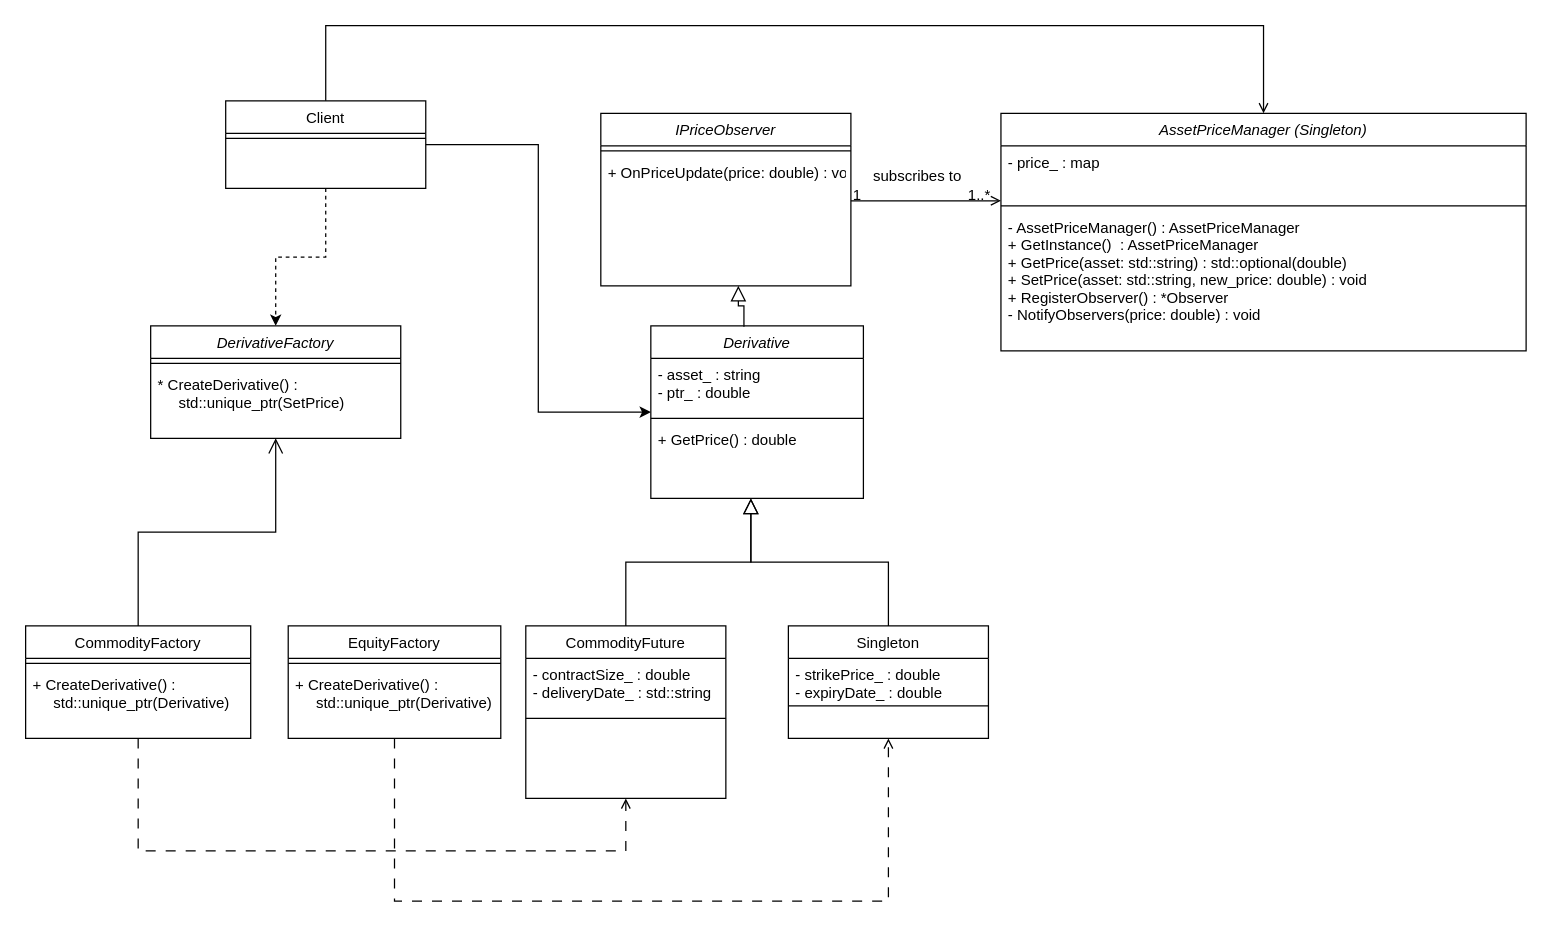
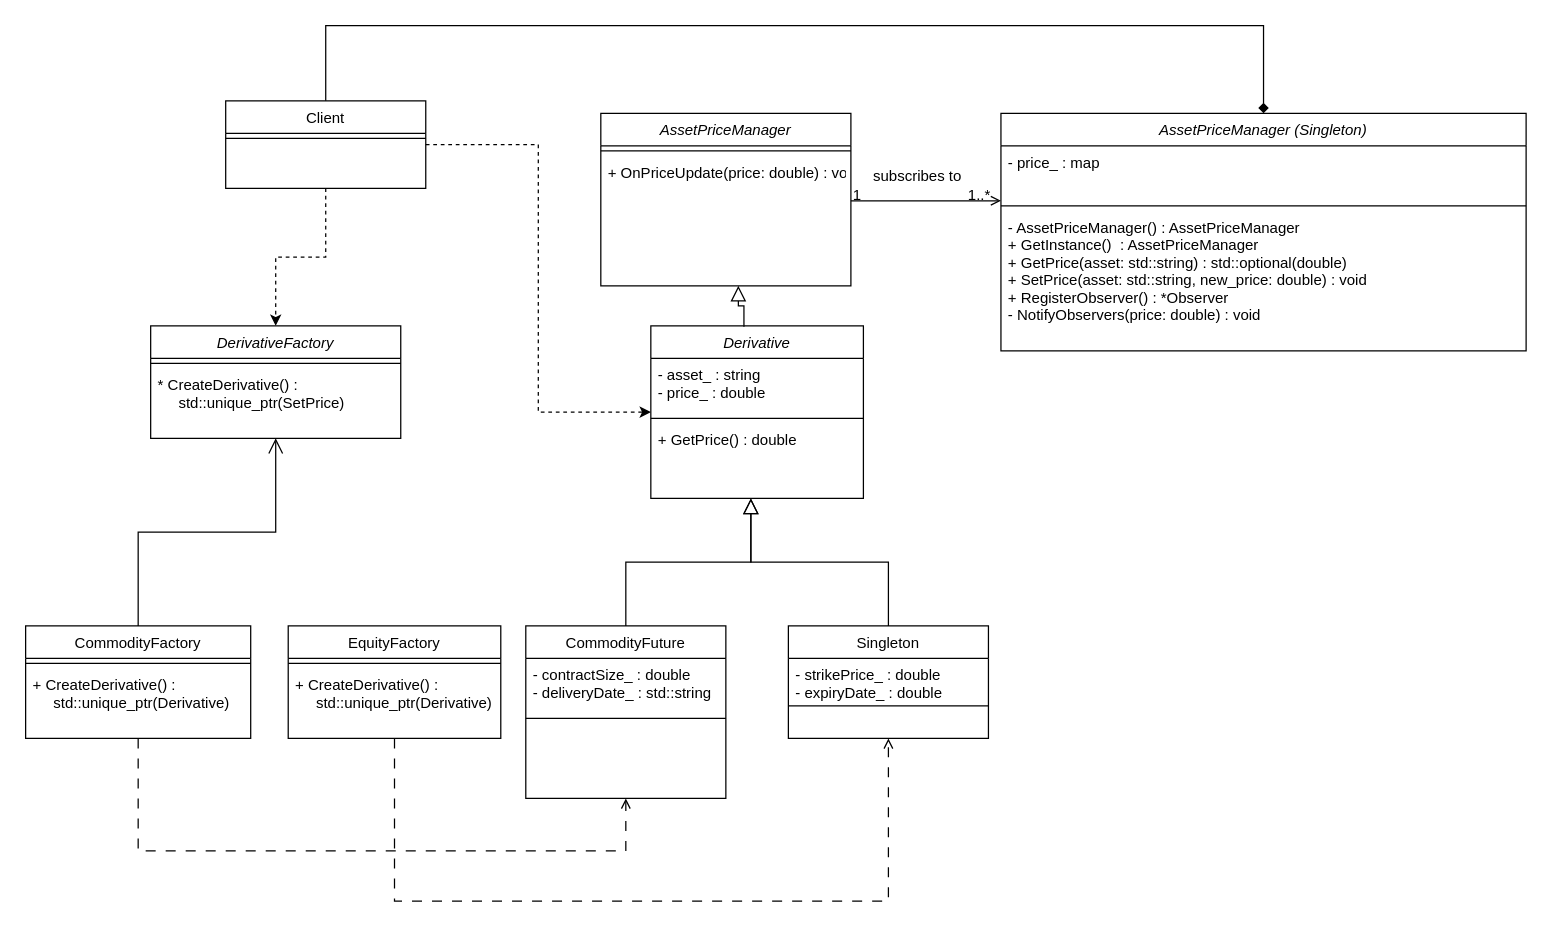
  <mxCell id="0" />
  <mxCell id="1" parent="0" />
  <mxCell id="2" value="Derivative&#10;" style="swimlane;fontStyle=2;align=center;verticalAlign=top;childLayout=stackLayout;horizontal=1;startSize=26;horizontalStack=0;resizeParent=1;resizeLast=0;collapsible=1;marginBottom=0;rounded=0;shadow=0;strokeWidth=1;" parent="1" vertex="1"><mxGeometry x="520" y="260" width="170" height="138" as="geometry"><mxRectangle x="230" y="140" width="160" height="26" as="alternateBounds" /></mxGeometry></mxCell>
- <mxCell id="3" value="- asset_ : string &#10;- ptr_ : double" style="text;align=left;verticalAlign=top;spacingLeft=4;spacingRight=4;overflow=hidden;rotatable=0;points=[[0,0.5],[1,0.5]];portConstraint=eastwest;" parent="2" vertex="1"><mxGeometry y="26" width="170" height="44" as="geometry" /></mxCell>
+ <mxCell id="3" value="- asset_ : string &#10;- price_ : double" style="text;align=left;verticalAlign=top;spacingLeft=4;spacingRight=4;overflow=hidden;rotatable=0;points=[[0,0.5],[1,0.5]];portConstraint=eastwest;" parent="2" vertex="1"><mxGeometry y="26" width="170" height="44" as="geometry" /></mxCell>
  <mxCell id="4" value="" style="line;html=1;strokeWidth=1;align=left;verticalAlign=middle;spacingTop=-1;spacingLeft=3;spacingRight=3;rotatable=0;labelPosition=right;points=[];portConstraint=eastwest;" parent="2" vertex="1"><mxGeometry y="70" width="170" height="8" as="geometry" /></mxCell>
  <mxCell id="5" value="+ GetPrice() : double" style="text;align=left;verticalAlign=top;spacingLeft=4;spacingRight=4;overflow=hidden;rotatable=0;points=[[0,0.5],[1,0.5]];portConstraint=eastwest;" parent="2" vertex="1"><mxGeometry y="78" width="170" height="44" as="geometry" /></mxCell>
  <mxCell id="6" value="CommodityFuture" style="swimlane;fontStyle=0;align=center;verticalAlign=top;childLayout=stackLayout;horizontal=1;startSize=26;horizontalStack=0;resizeParent=1;resizeLast=0;collapsible=1;marginBottom=0;rounded=0;shadow=0;strokeWidth=1;" parent="1" vertex="1"><mxGeometry x="420" y="500" width="160" height="138" as="geometry"><mxRectangle x="130" y="380" width="160" height="26" as="alternateBounds" /></mxGeometry></mxCell>
  <mxCell id="7" value="- contractSize_ : double&#10;- deliveryDate_ : std::string" style="text;align=left;verticalAlign=top;spacingLeft=4;spacingRight=4;overflow=hidden;rotatable=0;points=[[0,0.5],[1,0.5]];portConstraint=eastwest;" parent="6" vertex="1"><mxGeometry y="26" width="160" height="44" as="geometry" /></mxCell>
  <mxCell id="8" value="" style="line;html=1;strokeWidth=1;align=left;verticalAlign=middle;spacingTop=-1;spacingLeft=3;spacingRight=3;rotatable=0;labelPosition=right;points=[];portConstraint=eastwest;" parent="6" vertex="1"><mxGeometry y="70" width="160" height="8" as="geometry" /></mxCell>
  <mxCell id="9" value="" style="endArrow=block;endSize=10;endFill=0;shadow=0;strokeWidth=1;rounded=0;curved=0;edgeStyle=elbowEdgeStyle;elbow=vertical;" parent="1" source="6" edge="1"><mxGeometry x="0.002" width="160" relative="1" as="geometry"><mxPoint x="500" y="343" as="sourcePoint" /><mxPoint x="600" y="398" as="targetPoint" /><mxPoint as="offset" /></mxGeometry></mxCell>
  <mxCell id="10" value="Singleton" style="swimlane;fontStyle=0;align=center;verticalAlign=top;childLayout=stackLayout;horizontal=1;startSize=26;horizontalStack=0;resizeParent=1;resizeLast=0;collapsible=1;marginBottom=0;rounded=0;shadow=0;strokeWidth=1;" parent="1" vertex="1"><mxGeometry x="630" y="500" width="160" height="90" as="geometry"><mxRectangle x="340" y="380" width="170" height="26" as="alternateBounds" /></mxGeometry></mxCell>
  <mxCell id="11" value="- strikePrice_ : double&#10;- expiryDate_ : double" style="text;align=left;verticalAlign=top;spacingLeft=4;spacingRight=4;overflow=hidden;rotatable=0;points=[[0,0.5],[1,0.5]];portConstraint=eastwest;" parent="10" vertex="1"><mxGeometry y="26" width="160" height="34" as="geometry" /></mxCell>
  <mxCell id="12" value="" style="line;html=1;strokeWidth=1;align=left;verticalAlign=middle;spacingTop=-1;spacingLeft=3;spacingRight=3;rotatable=0;labelPosition=right;points=[];portConstraint=eastwest;" parent="10" vertex="1"><mxGeometry y="60" width="160" height="8" as="geometry" /></mxCell>
  <mxCell id="13" value="" style="endArrow=block;endSize=10;endFill=0;shadow=0;strokeWidth=1;rounded=0;curved=0;edgeStyle=elbowEdgeStyle;elbow=vertical;" parent="1" source="10" edge="1"><mxGeometry width="160" relative="1" as="geometry"><mxPoint x="510" y="513" as="sourcePoint" /><mxPoint x="600" y="398" as="targetPoint" /></mxGeometry></mxCell>
- <mxCell id="14" value="IPriceObserver" style="swimlane;fontStyle=2;align=center;verticalAlign=top;childLayout=stackLayout;horizontal=1;startSize=26;horizontalStack=0;resizeParent=1;resizeLast=0;collapsible=1;marginBottom=0;rounded=0;shadow=0;strokeWidth=1;" parent="1" vertex="1"><mxGeometry x="480" y="90" width="200" height="138" as="geometry"><mxRectangle x="230" y="140" width="160" height="26" as="alternateBounds" /></mxGeometry></mxCell>
+ <mxCell id="14" value="AssetPriceManager" style="swimlane;fontStyle=2;align=center;verticalAlign=top;childLayout=stackLayout;horizontal=1;startSize=26;horizontalStack=0;resizeParent=1;resizeLast=0;collapsible=1;marginBottom=0;rounded=0;shadow=0;strokeWidth=1;" parent="1" vertex="1"><mxGeometry x="480" y="90" width="200" height="138" as="geometry"><mxRectangle x="230" y="140" width="160" height="26" as="alternateBounds" /></mxGeometry></mxCell>
  <mxCell id="15" value="" style="line;html=1;strokeWidth=1;align=left;verticalAlign=middle;spacingTop=-1;spacingLeft=3;spacingRight=3;rotatable=0;labelPosition=right;points=[];portConstraint=eastwest;" parent="14" vertex="1"><mxGeometry y="26" width="200" height="8" as="geometry" /></mxCell>
  <mxCell id="16" value="+ OnPriceUpdate(price: double) : void" style="text;align=left;verticalAlign=top;spacingLeft=4;spacingRight=4;overflow=hidden;rotatable=0;points=[[0,0.5],[1,0.5]];portConstraint=eastwest;" parent="14" vertex="1"><mxGeometry y="34" width="200" height="44" as="geometry" /></mxCell>
  <mxCell id="17" value="AssetPriceManager (Singleton)" style="swimlane;fontStyle=2;align=center;verticalAlign=top;childLayout=stackLayout;horizontal=1;startSize=26;horizontalStack=0;resizeParent=1;resizeLast=0;collapsible=1;marginBottom=0;rounded=0;shadow=0;strokeWidth=1;" parent="1" vertex="1"><mxGeometry x="800" y="90" width="420" height="190" as="geometry"><mxRectangle x="230" y="140" width="160" height="26" as="alternateBounds" /></mxGeometry></mxCell>
  <mxCell id="18" value="- price_ : map" style="text;align=left;verticalAlign=top;spacingLeft=4;spacingRight=4;overflow=hidden;rotatable=0;points=[[0,0.5],[1,0.5]];portConstraint=eastwest;" parent="17" vertex="1"><mxGeometry y="26" width="420" height="44" as="geometry" /></mxCell>
  <mxCell id="19" value="" style="line;html=1;strokeWidth=1;align=left;verticalAlign=middle;spacingTop=-1;spacingLeft=3;spacingRight=3;rotatable=0;labelPosition=right;points=[];portConstraint=eastwest;" parent="17" vertex="1"><mxGeometry y="70" width="420" height="8" as="geometry" /></mxCell>
  <mxCell id="20" value="- AssetPriceManager() : AssetPriceManager&#10;+ GetInstance()  : AssetPriceManager&#10;+ GetPrice(asset: std::string) : std::optional(double)&#10;+ SetPrice(asset: std::string, new_price: double) : void&#10;+ RegisterObserver() : *Observer&#10;- NotifyObservers(price: double) : void" style="text;align=left;verticalAlign=top;spacingLeft=4;spacingRight=4;overflow=hidden;rotatable=0;points=[[0,0.5],[1,0.5]];portConstraint=eastwest;" parent="17" vertex="1"><mxGeometry y="78" width="420" height="102" as="geometry" /></mxCell>
  <mxCell id="21" value="DerivativeFactory" style="swimlane;fontStyle=2;align=center;verticalAlign=top;childLayout=stackLayout;horizontal=1;startSize=26;horizontalStack=0;resizeParent=1;resizeLast=0;collapsible=1;marginBottom=0;rounded=0;shadow=0;strokeWidth=1;" parent="1" vertex="1"><mxGeometry x="120" y="260" width="200" height="90" as="geometry"><mxRectangle x="230" y="140" width="160" height="26" as="alternateBounds" /></mxGeometry></mxCell>
  <mxCell id="22" value="" style="line;html=1;strokeWidth=1;align=left;verticalAlign=middle;spacingTop=-1;spacingLeft=3;spacingRight=3;rotatable=0;labelPosition=right;points=[];portConstraint=eastwest;" parent="21" vertex="1"><mxGeometry y="26" width="200" height="8" as="geometry" /></mxCell>
  <mxCell id="23" value="* CreateDerivative() :&#10;     std::unique_ptr(SetPrice)" style="text;align=left;verticalAlign=top;spacingLeft=4;spacingRight=4;overflow=hidden;rotatable=0;points=[[0,0.5],[1,0.5]];portConstraint=eastwest;" parent="21" vertex="1"><mxGeometry y="34" width="200" height="44" as="geometry" /></mxCell>
  <mxCell id="24" value="CommodityFactory" style="swimlane;fontStyle=0;align=center;verticalAlign=top;childLayout=stackLayout;horizontal=1;startSize=26;horizontalStack=0;resizeParent=1;resizeLast=0;collapsible=1;marginBottom=0;rounded=0;shadow=0;strokeWidth=1;" parent="1" vertex="1"><mxGeometry x="20" y="500" width="180" height="90" as="geometry"><mxRectangle x="130" y="380" width="160" height="26" as="alternateBounds" /></mxGeometry></mxCell>
  <mxCell id="25" value="" style="line;html=1;strokeWidth=1;align=left;verticalAlign=middle;spacingTop=-1;spacingLeft=3;spacingRight=3;rotatable=0;labelPosition=right;points=[];portConstraint=eastwest;" parent="24" vertex="1"><mxGeometry y="26" width="180" height="8" as="geometry" /></mxCell>
  <mxCell id="26" value="+ CreateDerivative() :&#10;     std::unique_ptr(Derivative)" style="text;align=left;verticalAlign=top;spacingLeft=4;spacingRight=4;overflow=hidden;rotatable=0;points=[[0,0.5],[1,0.5]];portConstraint=eastwest;" parent="24" vertex="1"><mxGeometry y="34" width="180" height="44" as="geometry" /></mxCell>
  <mxCell id="27" value="" style="endArrow=open;endSize=10;endFill=0;shadow=0;strokeWidth=1;rounded=0;curved=0;edgeStyle=elbowEdgeStyle;elbow=vertical;entryX=0.5;entryY=1;entryDx=0;entryDy=0;" parent="1" source="24" target="21" edge="1"><mxGeometry width="160" relative="1" as="geometry"><mxPoint x="100" y="343" as="sourcePoint" /><mxPoint x="200" y="398" as="targetPoint" /></mxGeometry></mxCell>
  <mxCell id="28" value="EquityFactory" style="swimlane;fontStyle=0;align=center;verticalAlign=top;childLayout=stackLayout;horizontal=1;startSize=26;horizontalStack=0;resizeParent=1;resizeLast=0;collapsible=1;marginBottom=0;rounded=0;shadow=0;strokeWidth=1;" parent="1" vertex="1"><mxGeometry x="230" y="500" width="170" height="90" as="geometry"><mxRectangle x="340" y="380" width="170" height="26" as="alternateBounds" /></mxGeometry></mxCell>
  <mxCell id="29" value="" style="line;html=1;strokeWidth=1;align=left;verticalAlign=middle;spacingTop=-1;spacingLeft=3;spacingRight=3;rotatable=0;labelPosition=right;points=[];portConstraint=eastwest;" parent="28" vertex="1"><mxGeometry y="26" width="170" height="8" as="geometry" /></mxCell>
  <mxCell id="30" value="+ CreateDerivative() :&#10;     std::unique_ptr(Derivative)" style="text;align=left;verticalAlign=top;spacingLeft=4;spacingRight=4;overflow=hidden;rotatable=0;points=[[0,0.5],[1,0.5]];portConstraint=eastwest;" parent="28" vertex="1"><mxGeometry y="34" width="170" height="44" as="geometry" /></mxCell>
  <mxCell id="31" value="" style="endArrow=block;endSize=10;endFill=0;shadow=0;strokeWidth=1;rounded=0;curved=0;edgeStyle=elbowEdgeStyle;elbow=vertical;exitX=0.438;exitY=0.005;exitDx=0;exitDy=0;exitPerimeter=0;" parent="1" source="2" edge="1"><mxGeometry width="160" relative="1" as="geometry"><mxPoint x="700" y="330" as="sourcePoint" /><mxPoint x="590" y="228" as="targetPoint" /></mxGeometry></mxCell>
  <mxCell id="32" value="" style="endArrow=open;shadow=0;strokeWidth=1;rounded=0;curved=0;endFill=1;edgeStyle=elbowEdgeStyle;elbow=vertical;" parent="1" edge="1"><mxGeometry x="0.5" y="41" relative="1" as="geometry"><mxPoint x="680" y="160" as="sourcePoint" /><mxPoint x="800" y="160" as="targetPoint" /><mxPoint x="-40" y="32" as="offset" /><Array as="points"><mxPoint x="750" y="160" /></Array></mxGeometry></mxCell>
  <mxCell id="33" value="1" style="resizable=0;align=left;verticalAlign=bottom;labelBackgroundColor=none;fontSize=12;" parent="32" connectable="0" vertex="1"><mxGeometry x="-1" relative="1" as="geometry"><mxPoint y="4" as="offset" /></mxGeometry></mxCell>
  <mxCell id="34" value="1..*" style="resizable=0;align=right;verticalAlign=bottom;labelBackgroundColor=none;fontSize=12;" parent="32" connectable="0" vertex="1"><mxGeometry x="1" relative="1" as="geometry"><mxPoint x="-7" y="4" as="offset" /></mxGeometry></mxCell>
  <mxCell id="35" value="subscribes to" style="text;html=1;resizable=0;points=[];;align=center;verticalAlign=middle;labelBackgroundColor=none;rounded=0;shadow=0;strokeWidth=1;fontSize=12;" parent="32" vertex="1" connectable="0"><mxGeometry x="0.5" y="49" relative="1" as="geometry"><mxPoint x="-38" y="29" as="offset" /></mxGeometry></mxCell>
  <mxCell id="36" value="" style="endArrow=open;shadow=0;strokeWidth=1;rounded=0;curved=0;endFill=1;edgeStyle=elbowEdgeStyle;elbow=vertical;exitX=0.5;exitY=1;exitDx=0;exitDy=0;entryX=0.5;entryY=1;entryDx=0;entryDy=0;dashed=1;dashPattern=8 8;" parent="1" source="28" target="10" edge="1"><mxGeometry x="0.5" y="41" relative="1" as="geometry"><mxPoint x="700" y="240.25" as="sourcePoint" /><mxPoint x="828" y="240.25" as="targetPoint" /><mxPoint x="-40" y="32" as="offset" /><Array as="points"><mxPoint x="530" y="720" /></Array></mxGeometry></mxCell>
  <mxCell id="37" value="" style="endArrow=open;shadow=0;strokeWidth=1;rounded=0;curved=0;endFill=1;edgeStyle=elbowEdgeStyle;elbow=vertical;exitX=0.5;exitY=1;exitDx=0;exitDy=0;entryX=0.5;entryY=1;entryDx=0;entryDy=0;dashed=1;dashPattern=8 8;" parent="1" source="24" target="6" edge="1"><mxGeometry x="0.5" y="41" relative="1" as="geometry"><mxPoint x="320" y="580" as="sourcePoint" /><mxPoint x="720" y="580" as="targetPoint" /><mxPoint x="-40" y="32" as="offset" /><Array as="points"><mxPoint y="680" x="300" /></Array></mxGeometry></mxCell>
  <mxCell id="38" value="Client" style="swimlane;fontStyle=0;align=center;verticalAlign=top;childLayout=stackLayout;horizontal=1;startSize=26;horizontalStack=0;resizeParent=1;resizeLast=0;collapsible=1;marginBottom=0;rounded=0;shadow=0;strokeWidth=1;" parent="1" vertex="1"><mxGeometry x="180" y="80" width="160" height="70" as="geometry"><mxRectangle x="340" y="380" width="170" height="26" as="alternateBounds" /></mxGeometry></mxCell>
  <mxCell id="39" value="" style="line;html=1;strokeWidth=1;align=left;verticalAlign=middle;spacingTop=-1;spacingLeft=3;spacingRight=3;rotatable=0;labelPosition=right;points=[];portConstraint=eastwest;" parent="38" vertex="1"><mxGeometry y="26" width="160" height="8" as="geometry" /></mxCell>
- <mxCell id="40" value="" style="endArrow=classic;html=1;rounded=0;edgeStyle=elbowEdgeStyle;exitX=1;exitY=0.5;exitDx=0;exitDy=0;entryX=0;entryY=0.5;entryDx=0;entryDy=0;" parent="1" source="38" target="2" edge="1"><mxGeometry width="50" height="50" relative="1" as="geometry"><mxPoint x="390" y="300" as="sourcePoint" /><mxPoint x="440" y="250" as="targetPoint" /></mxGeometry></mxCell>
+ <mxCell id="40" value="" style="endArrow=classic;html=1;rounded=0;edgeStyle=elbowEdgeStyle;exitX=1;exitY=0.5;exitDx=0;exitDy=0;entryX=0;entryY=0.5;entryDx=0;entryDy=0;dashed=1;" parent="1" source="38" target="2" edge="1"><mxGeometry width="50" height="50" relative="1" as="geometry"><mxPoint x="390" y="300" as="sourcePoint" /><mxPoint x="440" y="250" as="targetPoint" /></mxGeometry></mxCell>
  <mxCell id="41" value="" style="endArrow=classic;html=1;rounded=0;edgeStyle=elbowEdgeStyle;elbow=vertical;entryX=0.5;entryY=0;entryDx=0;entryDy=0;exitX=0.5;exitY=1;exitDx=0;exitDy=0;dashed=1;" parent="1" source="38" target="21" edge="1"><mxGeometry width="50" height="50" relative="1" as="geometry"><mxPoint x="380" y="210" as="sourcePoint" /><mxPoint x="330" y="260" as="targetPoint" /></mxGeometry></mxCell>
- <mxCell id="42" value="" style="endArrow=open;shadow=0;strokeWidth=1;rounded=0;curved=0;endFill=1;edgeStyle=elbowEdgeStyle;elbow=vertical;exitX=0.5;exitY=0;exitDx=0;exitDy=0;entryX=0.5;entryY=0;entryDx=0;entryDy=0;" parent="1" source="38" target="17" edge="1"><mxGeometry x="0.5" y="41" relative="1" as="geometry"><mxPoint x="180" y="-150" as="sourcePoint" /><mxPoint x="580" y="-150" as="targetPoint" /><mxPoint x="-40" y="32" as="offset" /><Array as="points"><mxPoint x="580" y="20" /></Array></mxGeometry></mxCell>
+ <mxCell id="42" value="" style="endArrow=diamond;shadow=0;strokeWidth=1;rounded=0;curved=0;endFill=1;edgeStyle=elbowEdgeStyle;elbow=vertical;exitX=0.5;exitY=0;exitDx=0;exitDy=0;entryX=0.5;entryY=0;entryDx=0;entryDy=0;" parent="1" source="38" target="17" edge="1"><mxGeometry x="0.5" y="41" relative="1" as="geometry"><mxPoint x="180" y="-150" as="sourcePoint" /><mxPoint x="580" y="-150" as="targetPoint" /><mxPoint x="-40" y="32" as="offset" /><Array as="points"><mxPoint x="580" y="20" /></Array></mxGeometry></mxCell>
